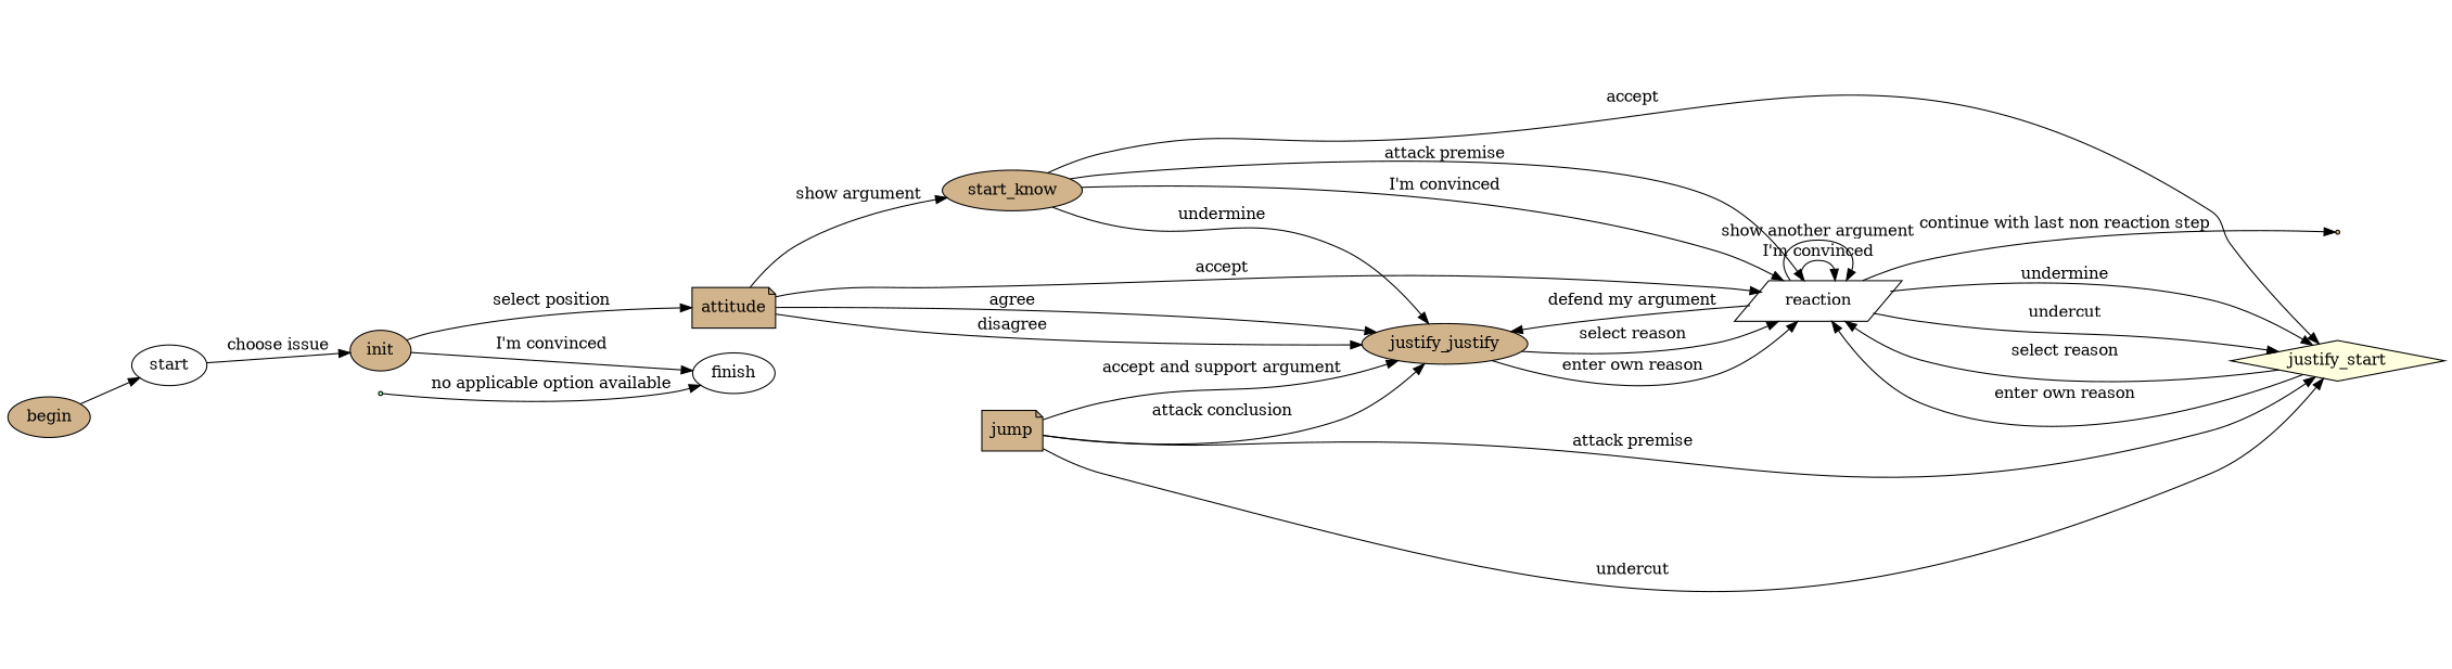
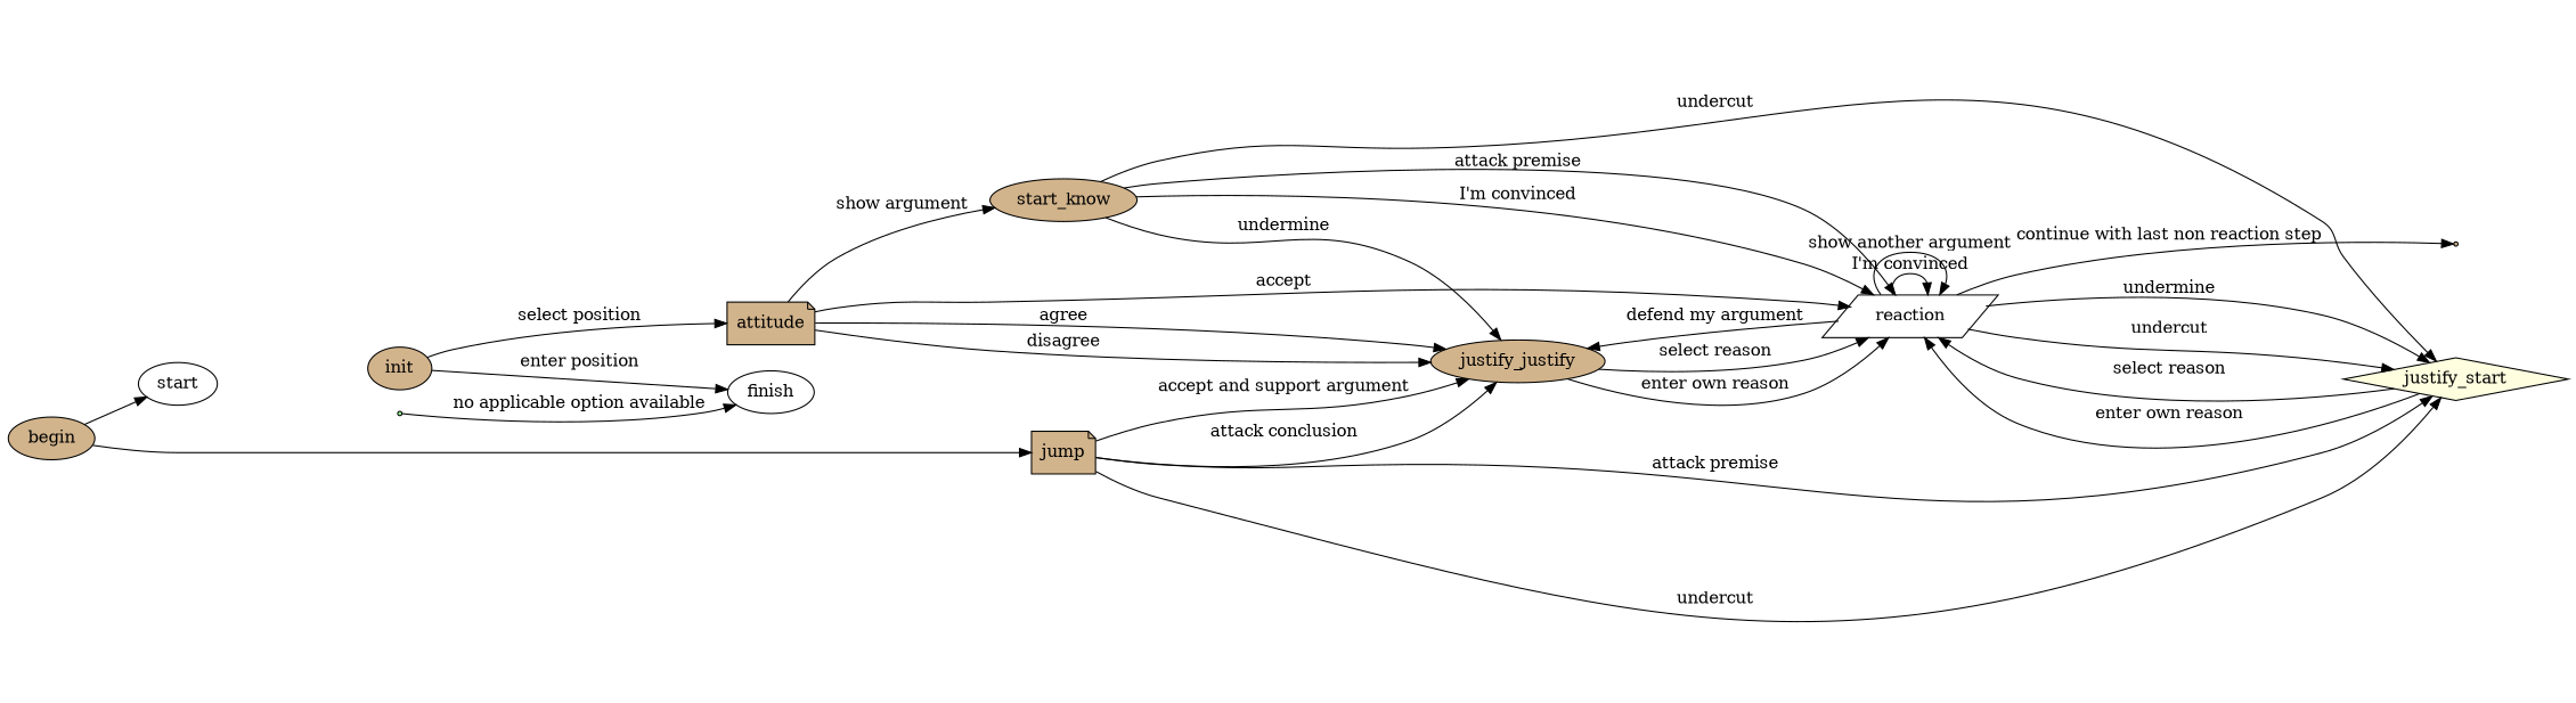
  digraph {
    rankdir=LR
    node [fillcolor=tan shape=ellipse style=filled]
    start [fillcolor=white]
    begin
    jump [shape=note]
    init
    n5 [label=justify_justify]
    n6 [fillcolor=lightyellow label=justify_start shape=diamond]
    finish [fillcolor=white]
    any_state [fillcolor=palegreen shape=point]
    step_back [shape=point]
    attitude [shape=note]
    reaction [fillcolor=white shape=parallelogram]
    n12 [label=start_know]
-   start -> init [label="choose issue"]
    begin -> start
+   begin -> jump
    jump -> n5 [label="attack conclusion"]
    jump -> n5 [label="accept and support argument"]
    jump -> n6 [label=undercut]
    jump -> n6 [label="attack premise"]
-   init -> finish [label="I'm convinced"]
+   init -> finish [label="enter position"]
    init -> attitude [label="select position"]
    n5 -> reaction [label="select reason"]
    n5 -> reaction [label="enter own reason"]
    n6 -> reaction [label="select reason"]
    n6 -> reaction [label="enter own reason"]
    any_state -> finish [label="no applicable option available"]
    attitude -> n5 [label=agree]
    attitude -> n5 [label=disagree]
    attitude -> reaction [label=accept]
    attitude -> n12 [label="show argument"]
    reaction -> n5 [label="defend my argument"]
    reaction -> n6 [label=undermine]
    reaction -> n6 [label=undercut]
    reaction -> step_back [label="continue with last non reaction step"]
    reaction -> reaction [label="I'm convinced"]
    reaction -> reaction [label="show another argument"]
    n12 -> n5 [label=undermine]
-   n12 -> n6 [label=accept]
+   n12 -> n6 [label=undercut]
    n12 -> reaction [label="attack premise"]
    n12 -> reaction [label="I'm convinced"]
  }
